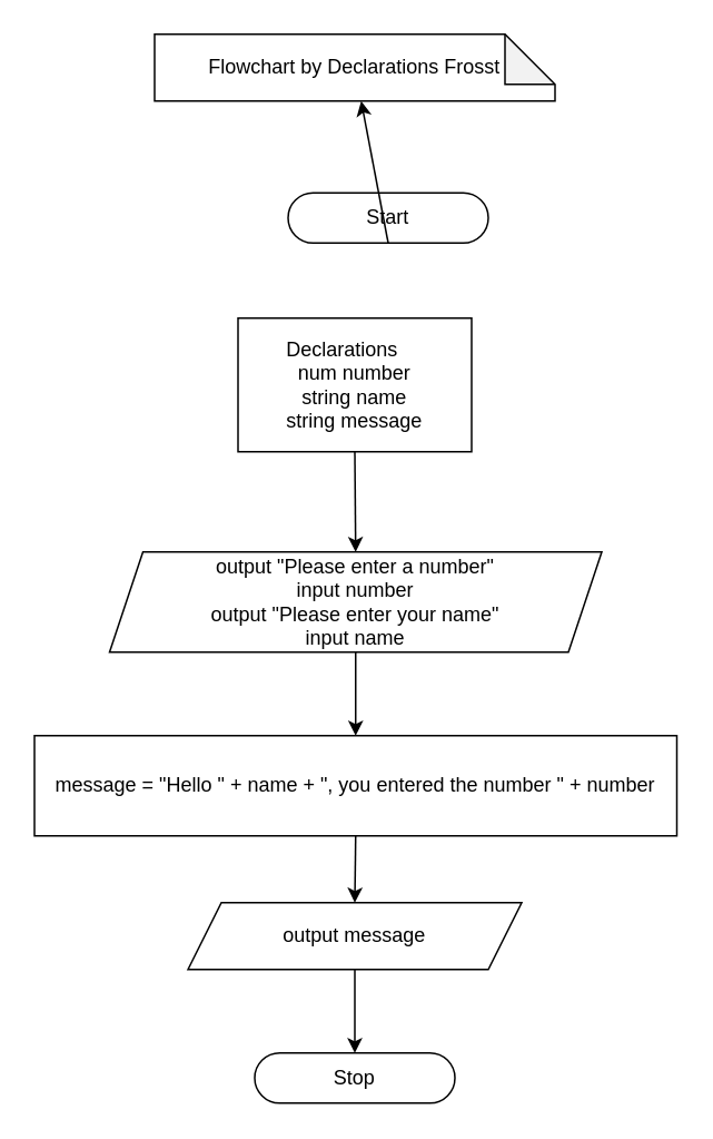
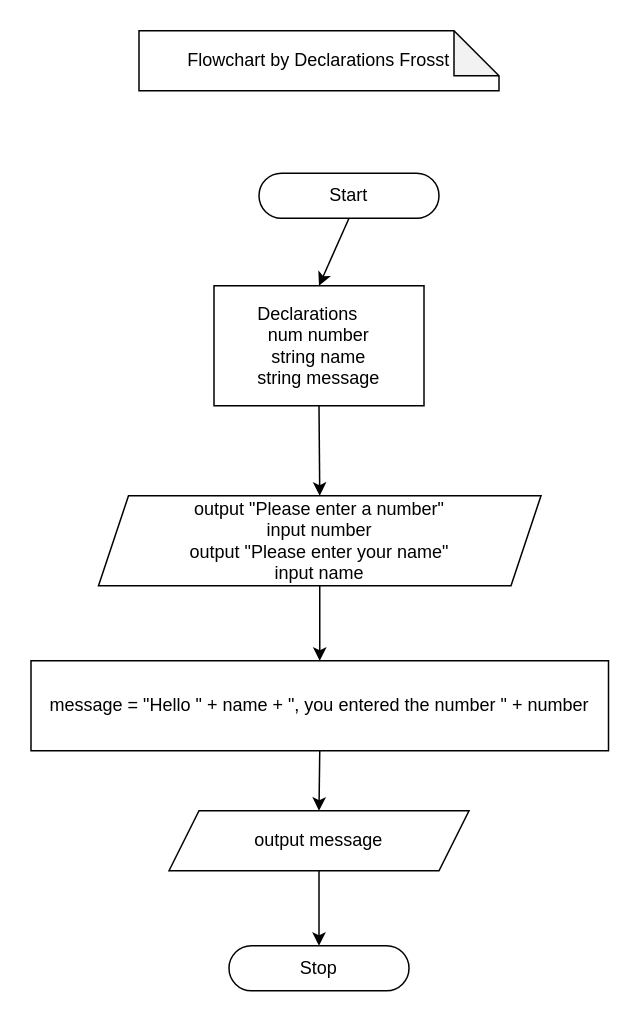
  <mxCell id="0" />
  <mxCell id="1" parent="0" />
  <mxCell id="2" value="Start" style="rounded=1;whiteSpace=wrap;html=1;arcSize=50;" vertex="1" parent="1"><mxGeometry x="172" y="115" width="120" height="30" as="geometry" /></mxCell>
  <mxCell id="3" value="Flowchart by Declarations Frosst" style="shape=note;whiteSpace=wrap;html=1;backgroundOutline=1;darkOpacity=0.05;" vertex="1" parent="1"><mxGeometry x="92" y="20" width="240" height="40" as="geometry" /></mxCell>
- <mxCell id="4" value="" style="endArrow=classic;html=1;rounded=0;exitX=0.5;exitY=1;exitDx=0;exitDy=0;" edge="1" parent="1" source="2" target="3"><mxGeometry width="50" height="50" relative="1" as="geometry"><mxPoint x="187" y="390" as="sourcePoint" /><mxPoint x="213.25" y="160" as="targetPoint" /></mxGeometry></mxCell>
+ <mxCell id="4" value="" style="endArrow=classic;html=1;rounded=0;exitX=0.5;exitY=1;exitDx=0;exitDy=0;entryX=0.5;entryY=0;entryDx=0;entryDy=0;" edge="1" parent="1" source="2" target="5"><mxGeometry width="50" height="50" relative="1" as="geometry"><mxPoint x="187" y="390" as="sourcePoint" /><mxPoint x="213.25" y="160" as="targetPoint" /></mxGeometry></mxCell>
  <mxCell id="5" value="&lt;div style=&quot;text-align: left;&quot;&gt;&lt;span style=&quot;background-color: initial;&quot;&gt;Declarations&lt;/span&gt;&lt;/div&gt;num number&lt;br&gt;string name&lt;br&gt;string message" style="rounded=0;whiteSpace=wrap;html=1;" vertex="1" parent="1"><mxGeometry x="142" y="190" width="140" height="80" as="geometry" /></mxCell>
  <mxCell id="6" value="output &quot;Please enter a number&quot;&lt;br&gt;input number&lt;br&gt;output &quot;Please enter your name&quot;&lt;br&gt;input name" style="shape=parallelogram;perimeter=parallelogramPerimeter;whiteSpace=wrap;html=1;fixedSize=1;" vertex="1" parent="1"><mxGeometry x="65" y="330" width="295" height="60" as="geometry" /></mxCell>
  <mxCell id="7" value="" style="endArrow=classic;html=1;rounded=0;exitX=0.5;exitY=1;exitDx=0;exitDy=0;entryX=0.5;entryY=0;entryDx=0;entryDy=0;" edge="1" parent="1" source="5" target="6"><mxGeometry width="50" height="50" relative="1" as="geometry"><mxPoint x="187" y="390" as="sourcePoint" /><mxPoint x="237" y="340" as="targetPoint" /></mxGeometry></mxCell>
  <mxCell id="8" value="message = &quot;Hello &quot; + name + &quot;, you entered the number &quot; + number" style="rounded=0;whiteSpace=wrap;html=1;" vertex="1" parent="1"><mxGeometry x="20" y="440" width="385" height="60" as="geometry" /></mxCell>
  <mxCell id="9" value="" style="endArrow=classic;html=1;rounded=0;exitX=0.5;exitY=1;exitDx=0;exitDy=0;entryX=0.5;entryY=0;entryDx=0;entryDy=0;" edge="1" parent="1" source="6" target="8"><mxGeometry width="50" height="50" relative="1" as="geometry"><mxPoint x="187" y="390" as="sourcePoint" /><mxPoint x="237" y="340" as="targetPoint" /></mxGeometry></mxCell>
  <mxCell id="10" value="output message" style="shape=parallelogram;perimeter=parallelogramPerimeter;whiteSpace=wrap;html=1;fixedSize=1;" vertex="1" parent="1"><mxGeometry x="112" y="540" width="200" height="40" as="geometry" /></mxCell>
  <mxCell id="11" value="" style="endArrow=classic;html=1;rounded=0;exitX=0.5;exitY=1;exitDx=0;exitDy=0;entryX=0.5;entryY=0;entryDx=0;entryDy=0;" edge="1" parent="1" source="8" target="10"><mxGeometry width="50" height="50" relative="1" as="geometry"><mxPoint x="-13" y="640" as="sourcePoint" /><mxPoint x="37" y="590" as="targetPoint" /></mxGeometry></mxCell>
  <mxCell id="12" value="Stop" style="rounded=1;whiteSpace=wrap;html=1;arcSize=50;" vertex="1" parent="1"><mxGeometry x="152" y="630" width="120" height="30" as="geometry" /></mxCell>
  <mxCell id="13" value="" style="endArrow=classic;html=1;rounded=0;exitX=0.5;exitY=1;exitDx=0;exitDy=0;entryX=0.5;entryY=0;entryDx=0;entryDy=0;" edge="1" parent="1" source="10" target="12"><mxGeometry width="50" height="50" relative="1" as="geometry"><mxPoint x="47" y="680" as="sourcePoint" /><mxPoint x="97" y="630" as="targetPoint" /></mxGeometry></mxCell>
